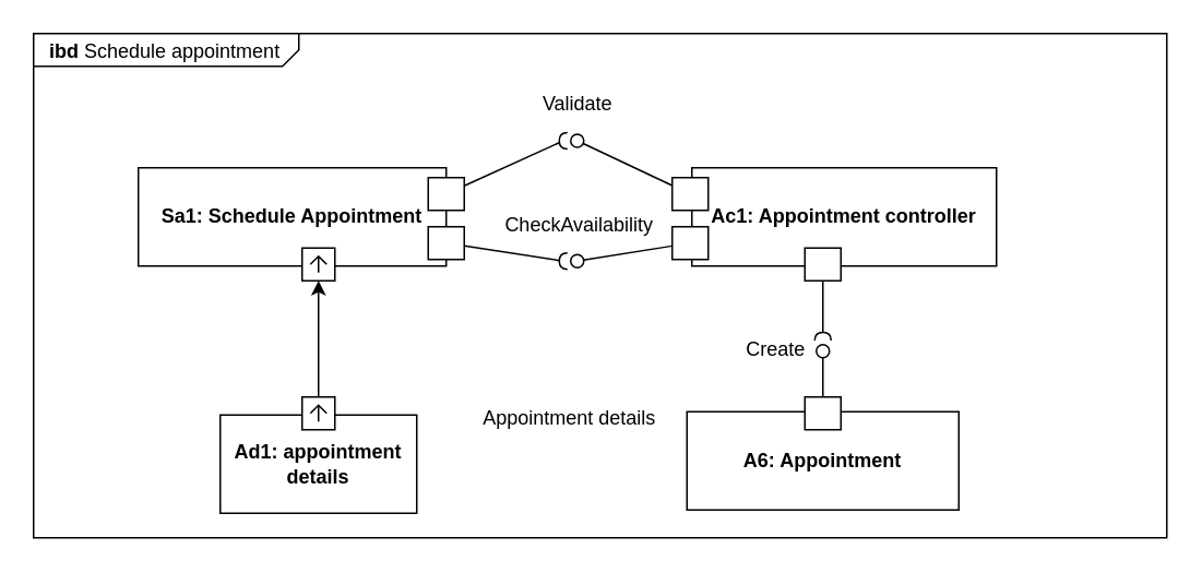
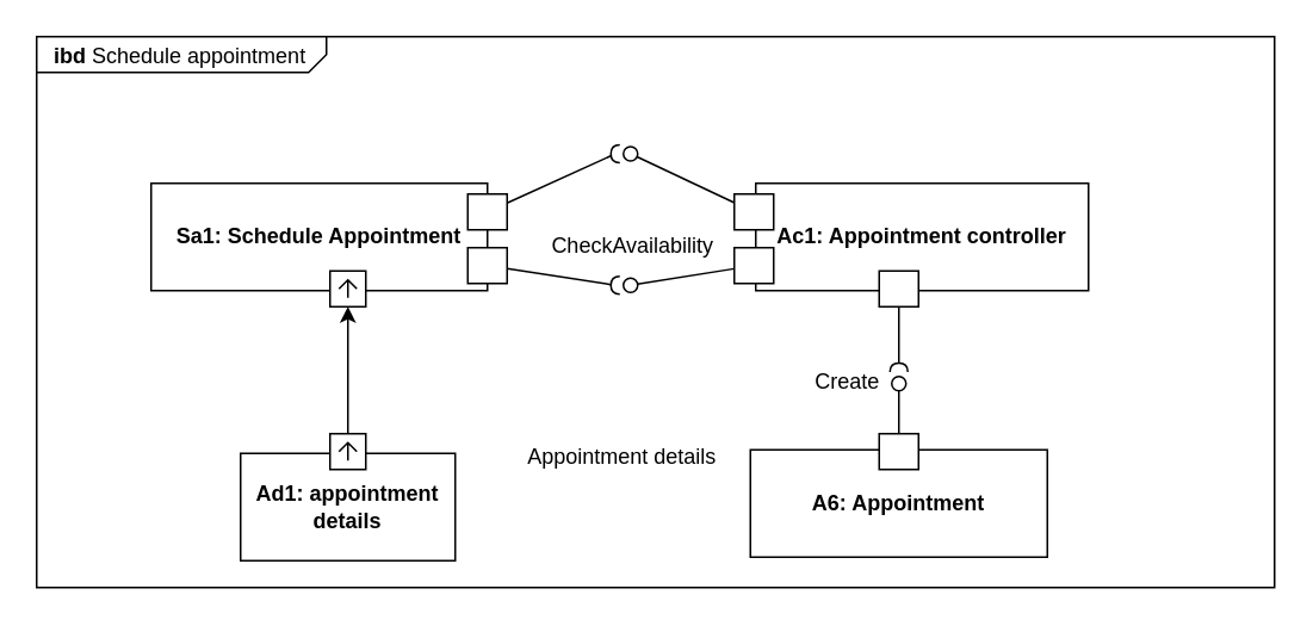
  <mxCell id="0" />
  <mxCell id="1" parent="0" />
  <mxCell id="2" value="&lt;p style=&quot;margin:0px;margin-top:4px;margin-left:10px;text-align:left;&quot;&gt;&lt;b&gt;ibd&lt;/b&gt;&amp;nbsp;Schedule appointment&lt;/p&gt;" style="html=1;shape=mxgraph.sysml.package;labelX=162.01;align=left;spacingLeft=10;html=1;overflow=fill;whiteSpace=wrap;recursiveResize=0;" vertex="1" parent="1"><mxGeometry x="20" y="20" width="692" height="308" as="geometry" /></mxCell>
  <mxCell id="3" style="rounded=0;orthogonalLoop=1;jettySize=auto;html=1;" edge="1" parent="1" source="6" target="22"><mxGeometry relative="1" as="geometry" /></mxCell>
  <mxCell id="4" value="" style="group" vertex="1" connectable="0" parent="1"><mxGeometry x="134" y="242" width="120" height="71" as="geometry" /></mxCell>
  <mxCell id="5" value="&lt;b&gt;Ad1: appointment details&lt;/b&gt;" style="rounded=0;whiteSpace=wrap;html=1;fillColor=none;container=0;" vertex="1" parent="4"><mxGeometry y="11" width="120" height="60" as="geometry" /></mxCell>
  <mxCell id="6" value="" style="html=1;shape=mxgraph.sysml.port;sysMLPortType=flowN;" vertex="1" parent="4"><mxGeometry x="50" width="20" height="20" as="geometry" /></mxCell>
  <mxCell id="7" value="Appointment details" style="text;html=1;align=center;verticalAlign=middle;resizable=0;points=[];autosize=1;strokeColor=none;fillColor=none;" vertex="1" parent="1"><mxGeometry x="285" y="242" width="123" height="26" as="geometry" /></mxCell>
  <mxCell id="8" value="" style="endArrow=none;html=1;rounded=0;align=center;verticalAlign=top;endFill=0;labelBackgroundColor=none;endSize=2;" edge="1" parent="1" source="25" target="9"><mxGeometry relative="1" as="geometry"><mxPoint x="396" y="132" as="sourcePoint" /></mxGeometry></mxCell>
  <mxCell id="9" value="" style="ellipse;html=1;fontSize=11;align=center;fillColor=none;points=[];aspect=fixed;resizable=0;verticalAlign=bottom;labelPosition=center;verticalLabelPosition=top;flipH=1;" vertex="1" parent="1"><mxGeometry x="348" y="81.5" width="8" height="8" as="geometry" /></mxCell>
  <mxCell id="10" value="" style="endArrow=none;html=1;rounded=0;align=center;verticalAlign=top;endFill=0;labelBackgroundColor=none;endSize=2;" edge="1" parent="1" source="23" target="11"><mxGeometry relative="1" as="geometry" /></mxCell>
  <mxCell id="11" value="" style="shape=requiredInterface;html=1;fontSize=11;align=center;fillColor=none;points=[];aspect=fixed;resizable=0;verticalAlign=bottom;labelPosition=center;verticalLabelPosition=top;flipH=1;rotation=0;" vertex="1" parent="1"><mxGeometry x="341" y="80.5" width="5" height="10" as="geometry" /></mxCell>
- <mxCell id="12" value="Validate" style="text;html=1;align=center;verticalAlign=middle;resizable=0;points=[];autosize=1;strokeColor=none;fillColor=none;" vertex="1" parent="1"><mxGeometry x="322" y="50" width="60" height="26" as="geometry" /></mxCell>
  <mxCell id="13" value="" style="endArrow=none;html=1;rounded=0;align=center;verticalAlign=top;endFill=0;labelBackgroundColor=none;endSize=2;" edge="1" parent="1" source="20" target="14"><mxGeometry relative="1" as="geometry"><mxPoint x="455" y="223" as="sourcePoint" /></mxGeometry></mxCell>
  <mxCell id="14" value="" style="ellipse;html=1;fontSize=11;align=center;fillColor=none;points=[];aspect=fixed;resizable=0;verticalAlign=bottom;labelPosition=center;verticalLabelPosition=top;flipH=1;" vertex="1" parent="1"><mxGeometry x="498" y="210" width="8" height="8" as="geometry" /></mxCell>
  <mxCell id="15" value="" style="endArrow=none;html=1;rounded=0;align=center;verticalAlign=top;endFill=0;labelBackgroundColor=none;endSize=2;" edge="1" parent="1" source="26" target="16"><mxGeometry relative="1" as="geometry" /></mxCell>
  <mxCell id="16" value="" style="shape=requiredInterface;html=1;fontSize=11;align=center;fillColor=none;points=[];aspect=fixed;resizable=0;verticalAlign=bottom;labelPosition=center;verticalLabelPosition=top;flipH=1;rotation=90;" vertex="1" parent="1"><mxGeometry x="499.5" y="200" width="5" height="10" as="geometry" /></mxCell>
  <mxCell id="17" value="Create" style="text;html=1;align=center;verticalAlign=middle;resizable=0;points=[];autosize=1;strokeColor=none;fillColor=none;" vertex="1" parent="1"><mxGeometry x="445.5" y="200" width="54" height="26" as="geometry" /></mxCell>
  <mxCell id="18" value="" style="group" vertex="1" connectable="0" parent="1"><mxGeometry x="419" y="242" width="166" height="69" as="geometry" /></mxCell>
  <mxCell id="19" value="&lt;b&gt;A6: Appointment&lt;/b&gt;" style="rounded=0;whiteSpace=wrap;html=1;fillColor=none;container=0;" vertex="1" parent="18"><mxGeometry y="9" width="166" height="60" as="geometry" /></mxCell>
  <mxCell id="20" value="" style="html=1;rounded=0;fillColor=default;" vertex="1" parent="18"><mxGeometry x="72" width="22" height="20" as="geometry" /></mxCell>
  <mxCell id="21" value="&lt;b&gt;Sa1: Schedule Appointment&lt;/b&gt;" style="rounded=0;whiteSpace=wrap;html=1;fillColor=none;container=0;" vertex="1" parent="1"><mxGeometry x="84" y="102" width="188" height="60" as="geometry" /></mxCell>
  <mxCell id="22" value="" style="html=1;shape=mxgraph.sysml.port;sysMLPortType=flowN;container=0;" vertex="1" parent="1"><mxGeometry x="184" y="151" width="20" height="20" as="geometry" /></mxCell>
  <mxCell id="23" value="" style="html=1;rounded=0;container=0;" vertex="1" parent="1"><mxGeometry x="261" y="108" width="22" height="20" as="geometry" /></mxCell>
  <mxCell id="24" value="&lt;b&gt;Ac1: Appointment controller&lt;/b&gt;" style="rounded=0;whiteSpace=wrap;html=1;fillColor=none;container=0;" vertex="1" parent="1"><mxGeometry x="422" y="102" width="186" height="60" as="geometry" /></mxCell>
  <mxCell id="25" value="" style="html=1;rounded=0;fillColor=default;" vertex="1" parent="1"><mxGeometry x="410" y="108" width="22" height="20" as="geometry" /></mxCell>
  <mxCell id="26" value="" style="html=1;rounded=0;container=0;" vertex="1" parent="1"><mxGeometry x="491" y="151" width="22" height="20" as="geometry" /></mxCell>
  <mxCell id="27" value="" style="endArrow=none;html=1;rounded=0;align=center;verticalAlign=top;endFill=0;labelBackgroundColor=none;endSize=2;" edge="1" parent="1" source="33" target="28"><mxGeometry relative="1" as="geometry"><mxPoint x="396" y="205.5" as="sourcePoint" /></mxGeometry></mxCell>
  <mxCell id="28" value="" style="ellipse;html=1;fontSize=11;align=center;fillColor=none;points=[];aspect=fixed;resizable=0;verticalAlign=bottom;labelPosition=center;verticalLabelPosition=top;flipH=1;" vertex="1" parent="1"><mxGeometry x="348" y="155" width="8" height="8" as="geometry" /></mxCell>
  <mxCell id="29" value="" style="endArrow=none;html=1;rounded=0;align=center;verticalAlign=top;endFill=0;labelBackgroundColor=none;endSize=2;" edge="1" parent="1" source="32" target="30"><mxGeometry relative="1" as="geometry" /></mxCell>
  <mxCell id="30" value="" style="shape=requiredInterface;html=1;fontSize=11;align=center;fillColor=none;points=[];aspect=fixed;resizable=0;verticalAlign=bottom;labelPosition=center;verticalLabelPosition=top;flipH=1;rotation=0;" vertex="1" parent="1"><mxGeometry x="341" y="154" width="5" height="10" as="geometry" /></mxCell>
  <mxCell id="31" value="CheckAvailability" style="text;html=1;align=center;verticalAlign=middle;resizable=0;points=[];autosize=1;strokeColor=none;fillColor=none;" vertex="1" parent="1"><mxGeometry x="298" y="123.5" width="109" height="26" as="geometry" /></mxCell>
  <mxCell id="32" value="" style="html=1;rounded=0;container=0;" vertex="1" parent="1"><mxGeometry x="261" y="138" width="22" height="20" as="geometry" /></mxCell>
  <mxCell id="33" value="" style="html=1;rounded=0;fillColor=default;" vertex="1" parent="1"><mxGeometry x="410" y="138" width="22" height="20" as="geometry" /></mxCell>
